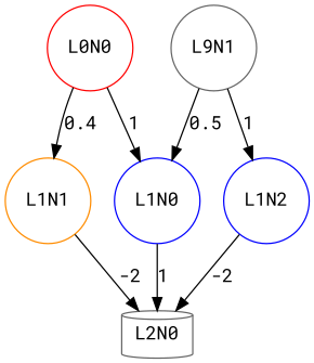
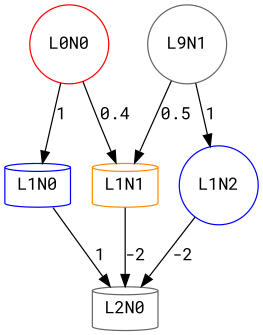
  digraph {
    fontname="Roboto Mono"
    node [color=blue fontname="Roboto Mono" shape=circle]
    edge [fontname="Roboto Mono"]
    L0N0 [color=red]
-   L1N0
-   L1N1 [color=darkorange]
+   L1N0 [shape=cylinder]
+   L1N1 [color=darkorange shape=cylinder]
    L2N0 [color=gray40 shape=cylinder]
    n5 [color=gray40 label=L9N1]
    L1N2
    L0N0 -> L1N0 [label=1]
    L0N0 -> L1N1 [label=0.4]
    L1N0 -> L2N0 [label=1]
    L1N1 -> L2N0 [label=-2]
-   n5 -> L1N0 [label=0.5]
+   n5 -> L1N1 [label=0.5]
    n5 -> L1N2 [label=1]
    L1N2 -> L2N0 [label=-2]
  }
